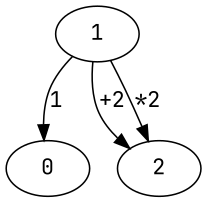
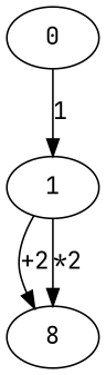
  digraph {
    fontname="JetBrains Mono"
    node [fontname="JetBrains Mono"]
    edge [fontname="JetBrains Mono"]
    0
    1
-   2
-   1 -> 0 [label=1]
+   2 [label=8]
+   0 -> 1 [label=1]
    1 -> 2 [label="+2"]
    1 -> 2 [label="*2"]
  }
